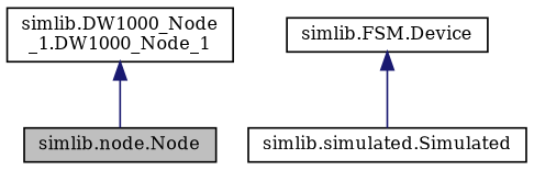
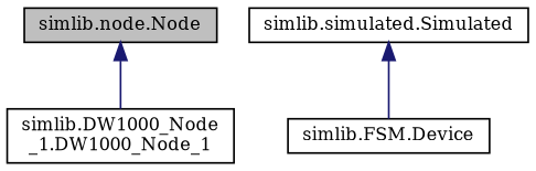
  digraph {
    fontname="DejaVu Serif"
    node [color=black fillcolor=white fontname="DejaVu Serif" fontsize=10 shape=record style=filled]
    edge [color=midnightblue dir=back fontname="DejaVu Serif" fontsize=10 labelfontname=Helvetica labelfontsize=10 style=solid]
    n1 [fillcolor=grey75 fontcolor=black height=0.2 label="simlib.node.Node" width=0.4]
    n2 [height=0.2 label="simlib.DW1000_Node\l_1.DW1000_Node_1" width=0.4]
    n3 [height=0.2 label="simlib.FSM.Device" width=0.4]
    n4 [height=0.2 label="simlib.simulated.Simulated" width=0.4]
-   n2 -> n1
-   n3 -> n4
+   n1 -> n2
+   n4 -> n3
  }
